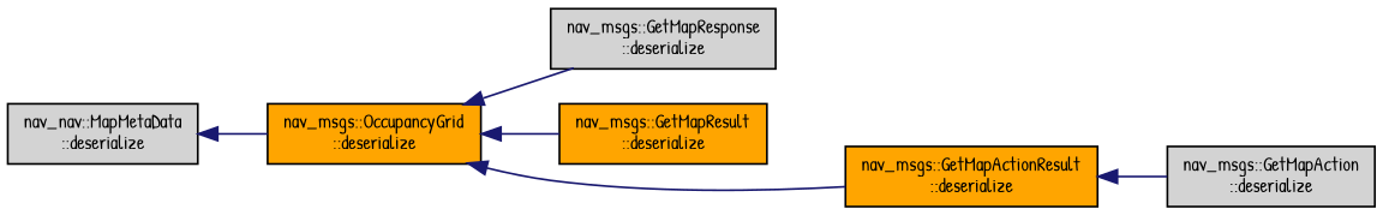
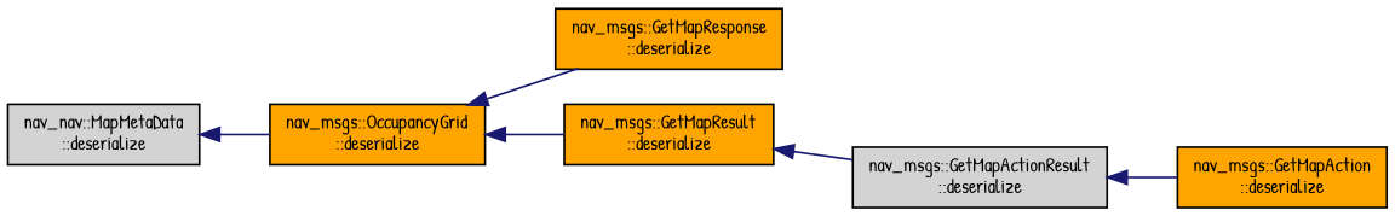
  digraph {
    fontname="Patrick Hand"
    rankdir=LR
    node [color=black fillcolor=lightgrey fontname="Patrick Hand" fontsize=10 shape=record style=filled]
    edge [color=midnightblue dir=back fontname="Patrick Hand" fontsize=10 labelfontname=Helvetica labelfontsize=10 style=solid]
    n1 [fontcolor=black height=0.2 label="nav_nav::MapMetaData\l::deserialize" width=0.4]
    n2 [fillcolor=orange height=0.2 label="nav_msgs::OccupancyGrid\l::deserialize" width=0.4]
-   n3 [height=0.2 label="nav_msgs::GetMapResponse\l::deserialize" width=0.4]
+   n3 [fillcolor=orange height=0.2 label="nav_msgs::GetMapResponse\l::deserialize" width=0.4]
    n4 [fillcolor=orange height=0.2 label="nav_msgs::GetMapResult\l::deserialize" width=0.4]
-   n5 [fillcolor=orange height=0.2 label="nav_msgs::GetMapActionResult\l::deserialize" width=0.4]
-   n6 [height=0.2 label="nav_msgs::GetMapAction\l::deserialize" width=0.4]
+   n5 [height=0.2 label="nav_msgs::GetMapActionResult\l::deserialize" width=0.4]
+   n6 [fillcolor=orange height=0.2 label="nav_msgs::GetMapAction\l::deserialize" width=0.4]
    n1 -> n2
    n2 -> n3
    n2 -> n4
-   n2 -> n5
+   n4 -> n5
    n5 -> n6
  }
